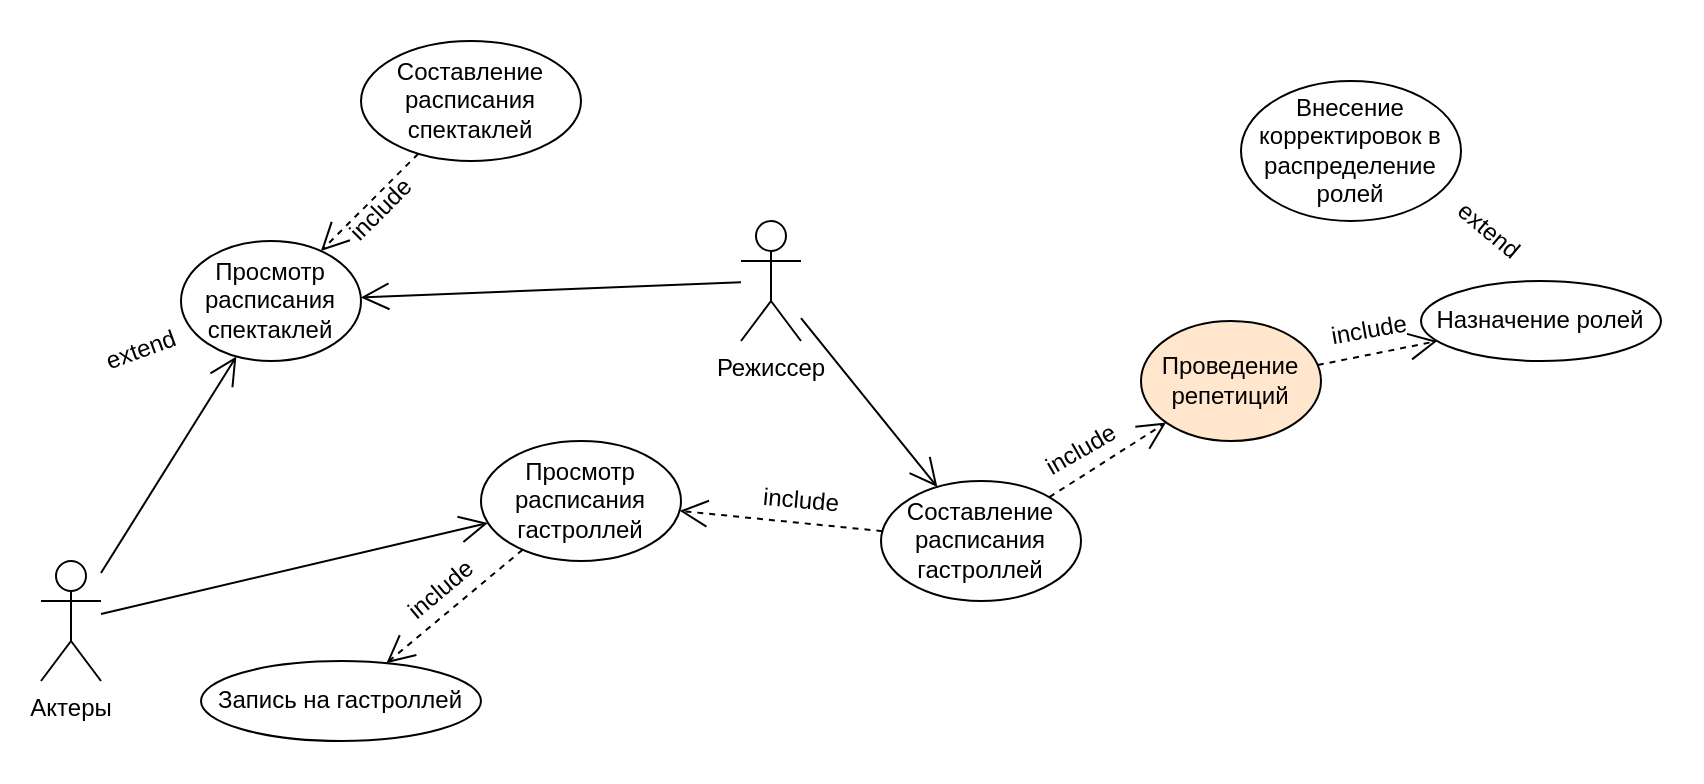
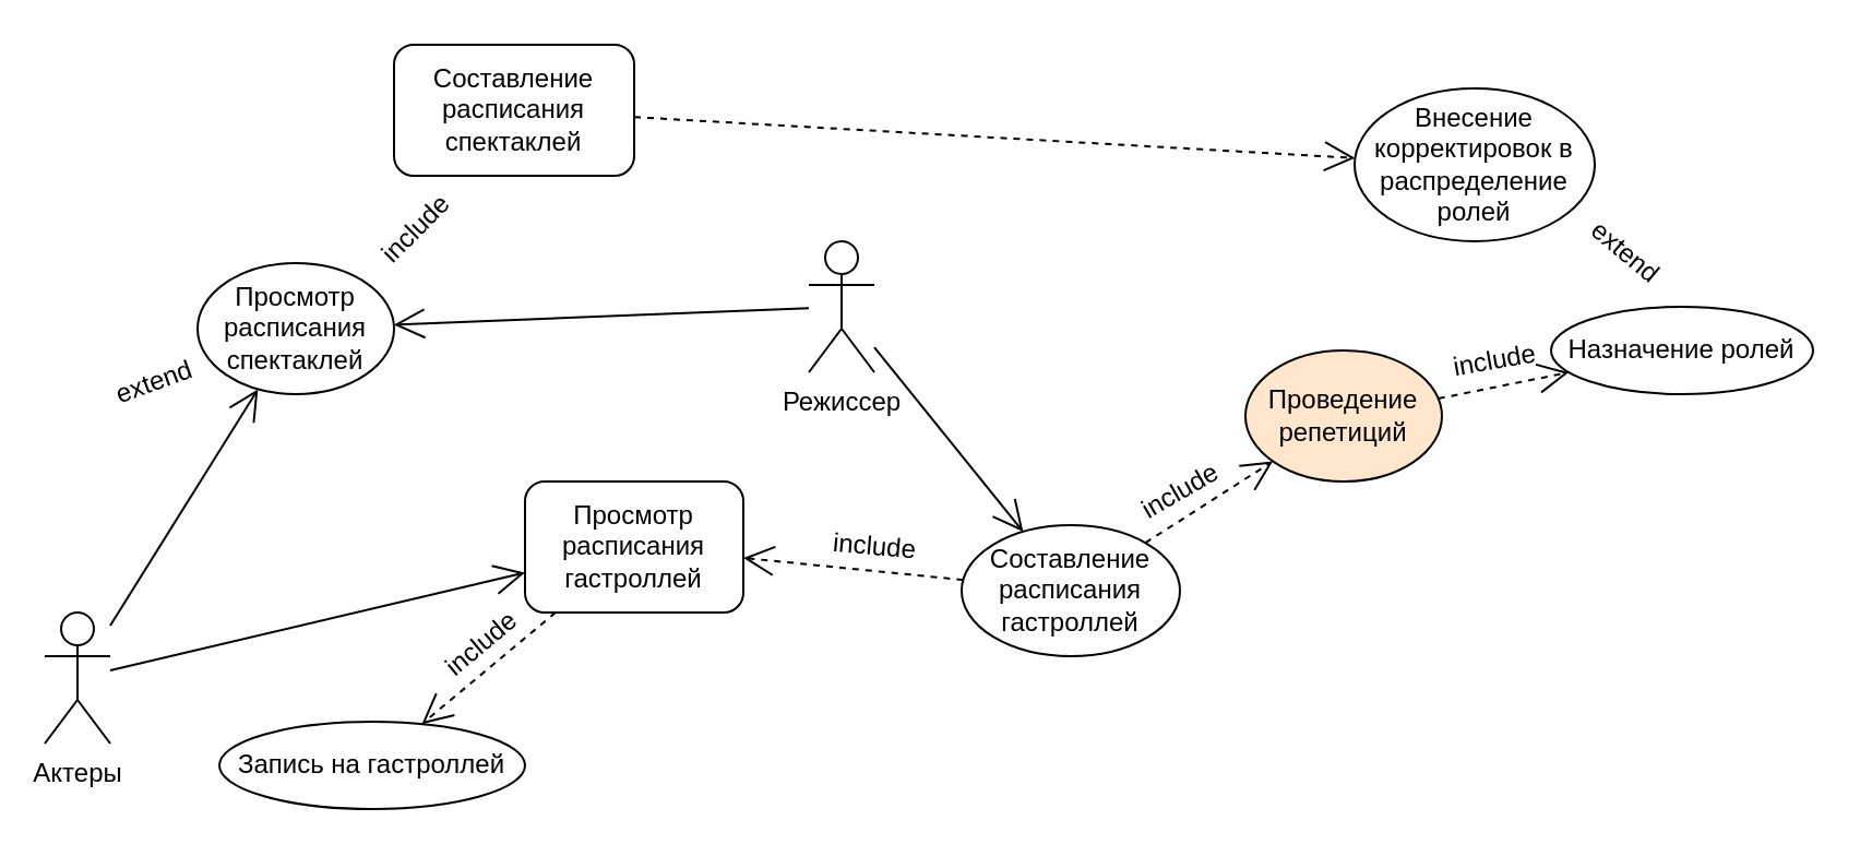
  <mxCell id="0" />
  <mxCell id="1" parent="0" />
  <mxCell id="2" value="Актеры" style="shape=umlActor;verticalLabelPosition=bottom;verticalAlign=top;html=1;outlineConnect=0;" parent="1" vertex="1"><mxGeometry x="20" y="280" width="30" height="60" as="geometry" /></mxCell>
- <mxCell id="3" value="Просмотр расписания гастроллей" style="ellipse;whiteSpace=wrap;html=1;" parent="1" vertex="1"><mxGeometry x="240" y="220" width="100" height="60" as="geometry" /></mxCell>
+ <mxCell id="3" value="Просмотр расписания гастроллей" style="whiteSpace=wrap;html=1;rounded=1;" parent="1" vertex="1"><mxGeometry x="240" y="220" width="100" height="60" as="geometry" /></mxCell>
  <mxCell id="4" value="Запись на гастроллей" style="ellipse;whiteSpace=wrap;html=1;" parent="1" vertex="1"><mxGeometry x="100" y="330" width="140" height="40" as="geometry" /></mxCell>
  <mxCell id="5" value="Просмотр расписания спектаклей" style="ellipse;whiteSpace=wrap;html=1;" parent="1" vertex="1"><mxGeometry x="90" y="120" width="90" height="60" as="geometry" /></mxCell>
- <mxCell id="6" value="Составление расписания спектаклей" style="ellipse;whiteSpace=wrap;html=1;" parent="1" vertex="1"><mxGeometry x="180" y="20" width="110" height="60" as="geometry" /></mxCell>
+ <mxCell id="6" value="Составление расписания спектаклей" style="whiteSpace=wrap;html=1;rounded=1;" parent="1" vertex="1"><mxGeometry x="180" y="20" width="110" height="60" as="geometry" /></mxCell>
  <mxCell id="7" value="Режиссер" style="shape=umlActor;verticalLabelPosition=bottom;verticalAlign=top;html=1;outlineConnect=0;" parent="1" vertex="1"><mxGeometry x="370" y="110" width="30" height="60" as="geometry" /></mxCell>
  <mxCell id="8" value="Проведение репетиций" style="ellipse;whiteSpace=wrap;html=1;fillColor=#ffe6cc;" parent="1" vertex="1"><mxGeometry x="570" y="160" width="90" height="60" as="geometry" /></mxCell>
  <mxCell id="9" value="Назначение ролей" style="ellipse;whiteSpace=wrap;html=1;" parent="1" vertex="1"><mxGeometry x="710" y="140" width="120" height="40" as="geometry" /></mxCell>
  <mxCell id="10" value="Внесение корректировок в распределение ролей" style="ellipse;whiteSpace=wrap;html=1;" parent="1" vertex="1"><mxGeometry x="620" y="40" width="110" height="70" as="geometry" /></mxCell>
  <mxCell id="11" value="Составление расписания гастроллей" style="ellipse;whiteSpace=wrap;html=1;" parent="1" vertex="1"><mxGeometry x="440" y="240" width="100" height="60" as="geometry" /></mxCell>
  <mxCell id="12" value="" style="endArrow=open;endFill=1;endSize=12;html=1;rounded=0;" parent="1" source="2" target="5" edge="1"><mxGeometry width="160" relative="1" as="geometry"><mxPoint x="280" y="150" as="sourcePoint" /><mxPoint x="440" y="150" as="targetPoint" /></mxGeometry></mxCell>
- <mxCell id="13" value="" style="endArrow=open;endSize=12;dashed=1;html=1;rounded=0;" parent="1" source="6" target="5" edge="1"><mxGeometry width="160" relative="1" as="geometry"><mxPoint x="280" y="150" as="sourcePoint" /><mxPoint x="440" y="150" as="targetPoint" /></mxGeometry></mxCell>
+ <mxCell id="13" value="" style="endArrow=open;endSize=12;dashed=1;html=1;rounded=0;" parent="1" source="6" target="10" edge="1"><mxGeometry width="160" relative="1" as="geometry"><mxPoint x="280" y="150" as="sourcePoint" /><mxPoint x="440" y="150" as="targetPoint" /></mxGeometry></mxCell>
  <mxCell id="14" value="include" style="text;html=1;align=center;verticalAlign=middle;resizable=0;points=[];autosize=1;strokeColor=none;fillColor=none;rotation=-45;" parent="1" vertex="1"><mxGeometry x="160" y="90" width="60" height="30" as="geometry" /></mxCell>
  <mxCell id="15" value="extend" style="text;html=1;align=center;verticalAlign=middle;resizable=0;points=[];autosize=1;strokeColor=none;fillColor=none;rotation=-20;" parent="1" vertex="1"><mxGeometry x="40" y="160" width="60" height="30" as="geometry" /></mxCell>
  <mxCell id="16" value="" style="endArrow=open;endFill=1;endSize=12;html=1;rounded=0;" parent="1" source="7" target="11" edge="1"><mxGeometry width="160" relative="1" as="geometry"><mxPoint x="654" y="280" as="sourcePoint" /><mxPoint x="440" y="150" as="targetPoint" /></mxGeometry></mxCell>
  <mxCell id="17" value="" style="endArrow=open;endSize=12;dashed=1;html=1;rounded=0;" parent="1" source="11" target="3" edge="1"><mxGeometry width="160" relative="1" as="geometry"><mxPoint x="280" y="150" as="sourcePoint" /><mxPoint x="440" y="150" as="targetPoint" /></mxGeometry></mxCell>
  <mxCell id="18" value="" style="endArrow=open;endSize=12;dashed=1;html=1;rounded=0;" parent="1" source="11" target="8" edge="1"><mxGeometry width="160" relative="1" as="geometry"><mxPoint x="280" y="150" as="sourcePoint" /><mxPoint x="440" y="150" as="targetPoint" /></mxGeometry></mxCell>
  <mxCell id="19" value="" style="endArrow=open;endSize=12;dashed=1;html=1;rounded=0;" parent="1" source="8" target="9" edge="1"><mxGeometry width="160" relative="1" as="geometry"><mxPoint x="334" y="90" as="sourcePoint" /><mxPoint x="494" y="90" as="targetPoint" /></mxGeometry></mxCell>
  <mxCell id="20" value="" style="endArrow=open;endFill=1;endSize=12;html=1;rounded=0;" parent="1" source="2" target="3" edge="1"><mxGeometry width="160" relative="1" as="geometry"><mxPoint x="280" y="150" as="sourcePoint" /><mxPoint x="440" y="150" as="targetPoint" /></mxGeometry></mxCell>
  <mxCell id="21" value="" style="endArrow=open;endSize=12;dashed=1;html=1;rounded=0;" parent="1" source="3" target="4" edge="1"><mxGeometry width="160" relative="1" as="geometry"><mxPoint x="280" y="150" as="sourcePoint" /><mxPoint x="440" y="150" as="targetPoint" /></mxGeometry></mxCell>
  <mxCell id="22" value="include" style="text;html=1;align=center;verticalAlign=middle;resizable=0;points=[];autosize=1;strokeColor=none;fillColor=none;rotation=-40;" parent="1" vertex="1"><mxGeometry x="190" y="280" width="60" height="30" as="geometry" /></mxCell>
  <mxCell id="23" value="include" style="text;html=1;align=center;verticalAlign=middle;resizable=0;points=[];autosize=1;strokeColor=none;fillColor=none;rotation=5;" parent="1" vertex="1"><mxGeometry x="370" y="235" width="60" height="30" as="geometry" /></mxCell>
  <mxCell id="24" value="include" style="text;html=1;align=center;verticalAlign=middle;resizable=0;points=[];autosize=1;strokeColor=none;fillColor=none;rotation=-30;" parent="1" vertex="1"><mxGeometry x="510" y="210" width="60" height="30" as="geometry" /></mxCell>
  <mxCell id="25" value="include" style="text;html=1;align=center;verticalAlign=middle;resizable=0;points=[];autosize=1;strokeColor=none;fillColor=none;rotation=-10;" parent="1" vertex="1"><mxGeometry x="654" y="150" width="60" height="30" as="geometry" /></mxCell>
  <mxCell id="26" value="extend" style="text;html=1;align=center;verticalAlign=middle;resizable=0;points=[];autosize=1;strokeColor=none;fillColor=none;rotation=40;" parent="1" vertex="1"><mxGeometry x="714" y="100" width="60" height="30" as="geometry" /></mxCell>
  <mxCell id="27" value="" style="endArrow=open;endFill=1;endSize=12;html=1;rounded=0;" edge="1" parent="1" source="7" target="5"><mxGeometry width="160" relative="1" as="geometry"><mxPoint x="270" y="180" as="sourcePoint" /><mxPoint x="430" y="180" as="targetPoint" /></mxGeometry></mxCell>
